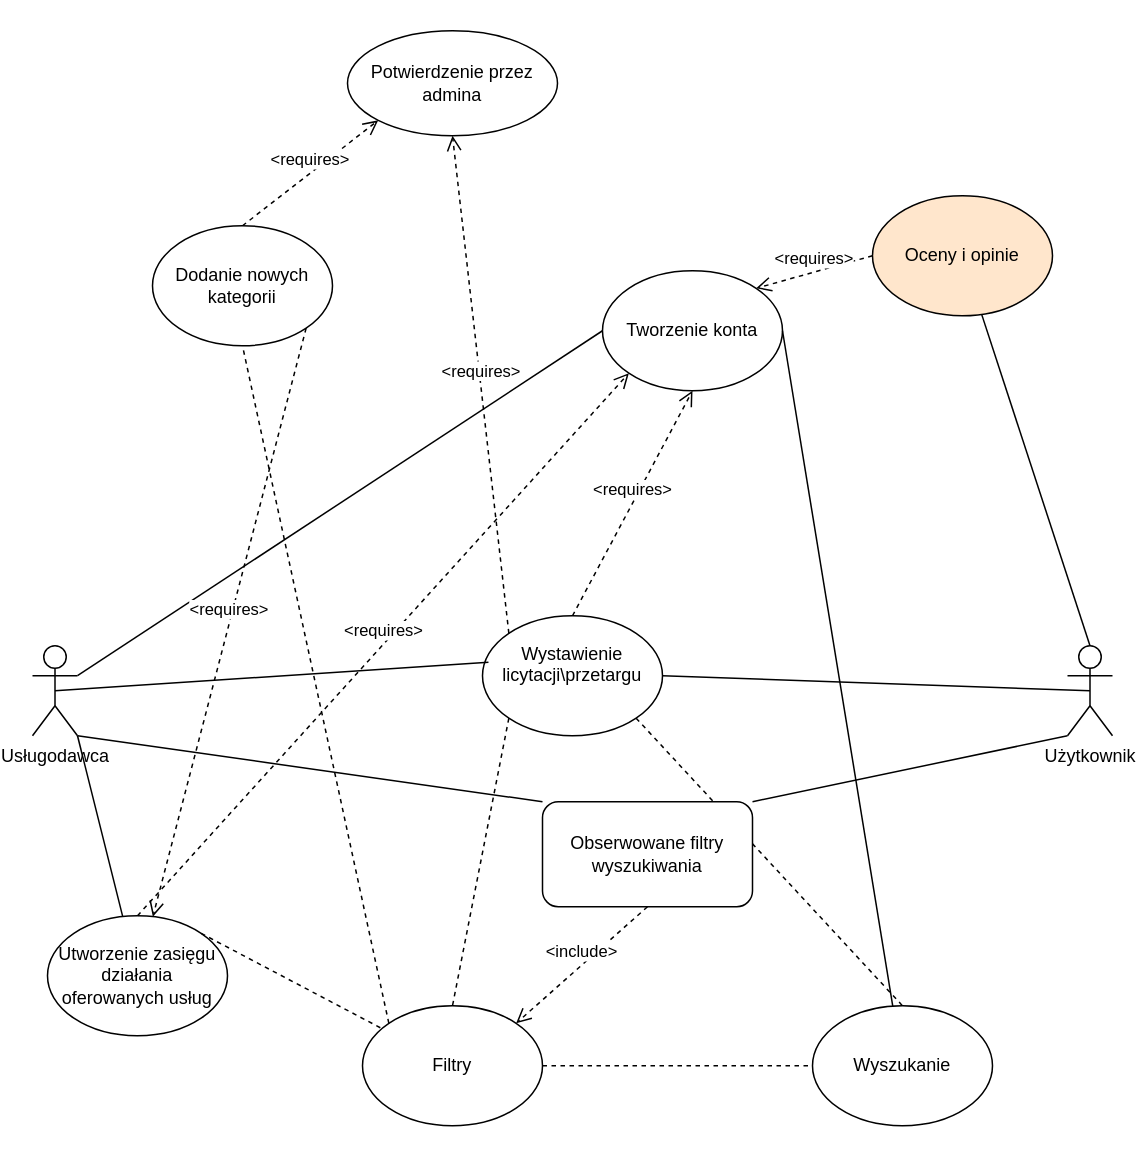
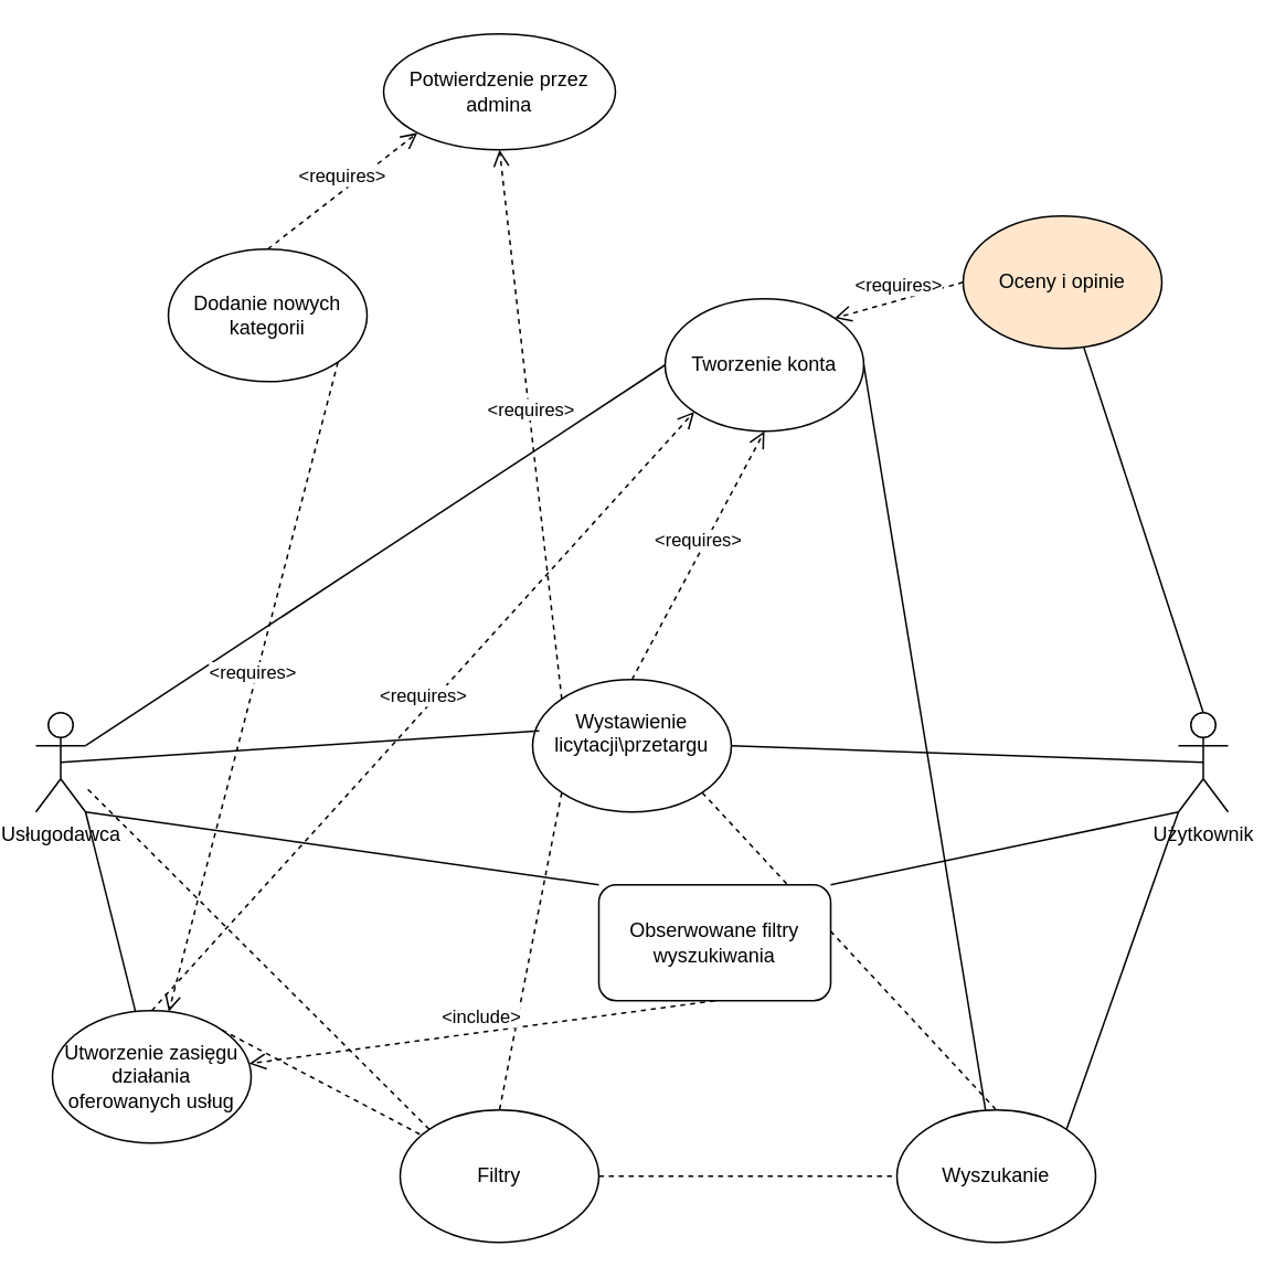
  <mxCell id="0" />
  <mxCell id="1" parent="0" />
  <mxCell id="2" value="Usługodawca" style="shape=umlActor;verticalLabelPosition=bottom;labelBackgroundColor=#ffffff;verticalAlign=top;html=1;outlineConnect=0;" parent="1" vertex="1"><mxGeometry x="20" y="430" width="30" height="60" as="geometry" /></mxCell>
  <mxCell id="3" value="Tworzenie konta" style="ellipse;whiteSpace=wrap;html=1;" parent="1" vertex="1"><mxGeometry x="400" y="180" width="120" height="80" as="geometry" /></mxCell>
  <mxCell id="4" value="Dodanie nowych kategorii" style="ellipse;whiteSpace=wrap;html=1;" parent="1" vertex="1"><mxGeometry x="100" y="150" width="120" height="80" as="geometry" /></mxCell>
  <mxCell id="5" value="Utworzenie zasięgu działania oferowanych usług" style="ellipse;whiteSpace=wrap;html=1;" parent="1" vertex="1"><mxGeometry x="30" y="610" width="120" height="80" as="geometry" /></mxCell>
  <mxCell id="6" value="Użytkownik" style="shape=umlActor;verticalLabelPosition=bottom;labelBackgroundColor=#ffffff;verticalAlign=top;html=1;outlineConnect=0;" parent="1" vertex="1"><mxGeometry x="710" y="430" width="30" height="60" as="geometry" /></mxCell>
  <mxCell id="7" value="Oceny i opinie" style="ellipse;whiteSpace=wrap;html=1;fillColor=#ffe6cc;" parent="1" vertex="1"><mxGeometry x="580" y="130" width="120" height="80" as="geometry" /></mxCell>
  <mxCell id="8" style="edgeStyle=orthogonalEdgeStyle;rounded=0;orthogonalLoop=1;jettySize=auto;html=1;exitX=0.5;exitY=1;exitDx=0;exitDy=0;" edge="1" parent="1" source="9"><mxGeometry relative="1" as="geometry"><mxPoint x="600" y="750" as="targetPoint" /></mxGeometry></mxCell>
  <mxCell id="9" value="Wyszukanie" style="ellipse;whiteSpace=wrap;html=1;" parent="1" vertex="1"><mxGeometry x="540" y="670" width="120" height="80" as="geometry" /></mxCell>
  <mxCell id="10" value="" style="endArrow=none;html=1;entryX=1;entryY=1;entryDx=0;entryDy=0;entryPerimeter=0;" edge="1" parent="1" source="5" target="2"><mxGeometry width="50" height="50" relative="1" as="geometry"><mxPoint x="0" y="800" as="sourcePoint" /><mxPoint x="50" y="750" as="targetPoint" /></mxGeometry></mxCell>
+ <mxCell id="11" value="" style="endArrow=none;html=1;entryX=0;entryY=1;entryDx=0;entryDy=0;entryPerimeter=0;exitX=1;exitY=0;exitDx=0;exitDy=0;" edge="1" parent="1" source="9" target="6"><mxGeometry width="50" height="50" relative="1" as="geometry"><mxPoint x="620" y="530" as="sourcePoint" /><mxPoint x="670" y="440" as="targetPoint" /></mxGeometry></mxCell>
  <mxCell id="12" value="" style="endArrow=none;html=1;entryX=0.5;entryY=0;entryDx=0;entryDy=0;entryPerimeter=0;" edge="1" parent="1" source="7" target="6"><mxGeometry width="50" height="50" relative="1" as="geometry"><mxPoint x="0" y="800" as="sourcePoint" /><mxPoint x="50" y="750" as="targetPoint" /></mxGeometry></mxCell>
  <mxCell id="13" value="" style="endArrow=none;html=1;entryX=1;entryY=0.333;entryDx=0;entryDy=0;entryPerimeter=0;exitX=0;exitY=0.5;exitDx=0;exitDy=0;" edge="1" parent="1" source="3" target="2"><mxGeometry width="50" height="50" relative="1" as="geometry"><mxPoint x="0" y="800" as="sourcePoint" /><mxPoint x="50" y="750" as="targetPoint" /></mxGeometry></mxCell>
  <mxCell id="14" value="" style="endArrow=none;html=1;exitX=1;exitY=0.5;exitDx=0;exitDy=0;" edge="1" parent="1" source="3" target="9"><mxGeometry width="50" height="50" relative="1" as="geometry"><mxPoint x="0" y="800" as="sourcePoint" /><mxPoint x="50" y="750" as="targetPoint" /></mxGeometry></mxCell>
  <mxCell id="15" value="&amp;lt;requires&amp;gt;" style="html=1;verticalAlign=bottom;endArrow=open;dashed=1;endSize=8;exitX=1;exitY=1;exitDx=0;exitDy=0;" edge="1" parent="1" source="4" target="5"><mxGeometry relative="1" as="geometry"><mxPoint x="80" y="700" as="sourcePoint" /><mxPoint x="0" y="700" as="targetPoint" /></mxGeometry></mxCell>
  <mxCell id="16" value="&lt;div&gt;Wystawienie &lt;br&gt;&lt;/div&gt;&lt;div&gt;licytacji\przetargu&lt;/div&gt;&lt;div&gt;&lt;br&gt;&lt;/div&gt;" style="ellipse;whiteSpace=wrap;html=1;" vertex="1" parent="1"><mxGeometry x="320" y="410" width="120" height="80" as="geometry" /></mxCell>
  <mxCell id="17" value="&amp;lt;requires&amp;gt;" style="html=1;verticalAlign=bottom;endArrow=open;dashed=1;endSize=8;exitX=0.5;exitY=0;exitDx=0;exitDy=0;entryX=0;entryY=1;entryDx=0;entryDy=0;" edge="1" parent="1" source="5" target="3"><mxGeometry relative="1" as="geometry"><mxPoint x="80" y="730" as="sourcePoint" /><mxPoint x="0" y="730" as="targetPoint" /></mxGeometry></mxCell>
  <mxCell id="18" value="" style="endArrow=none;html=1;entryX=0.033;entryY=0.388;entryDx=0;entryDy=0;entryPerimeter=0;exitX=0.5;exitY=0.5;exitDx=0;exitDy=0;exitPerimeter=0;" edge="1" parent="1" source="2" target="16"><mxGeometry width="50" height="50" relative="1" as="geometry"><mxPoint x="0" y="830" as="sourcePoint" /><mxPoint x="50" y="780" as="targetPoint" /></mxGeometry></mxCell>
  <mxCell id="19" value="" style="endArrow=none;html=1;entryX=0.5;entryY=0.5;entryDx=0;entryDy=0;entryPerimeter=0;exitX=1;exitY=0.5;exitDx=0;exitDy=0;" edge="1" parent="1" source="16" target="6"><mxGeometry width="50" height="50" relative="1" as="geometry"><mxPoint x="0" y="830" as="sourcePoint" /><mxPoint x="50" y="780" as="targetPoint" /></mxGeometry></mxCell>
  <mxCell id="20" value="" style="endArrow=none;dashed=1;html=1;entryX=0.5;entryY=0;entryDx=0;entryDy=0;exitX=1;exitY=1;exitDx=0;exitDy=0;" edge="1" parent="1" source="16" target="9"><mxGeometry width="50" height="50" relative="1" as="geometry"><mxPoint x="0" y="800" as="sourcePoint" /><mxPoint x="50" y="750" as="targetPoint" /></mxGeometry></mxCell>
  <mxCell id="21" value="Filtry" style="ellipse;whiteSpace=wrap;html=1;" vertex="1" parent="1"><mxGeometry x="240" y="670" width="120" height="80" as="geometry" /></mxCell>
  <mxCell id="22" value="" style="endArrow=none;dashed=1;html=1;exitX=1;exitY=0;exitDx=0;exitDy=0;" edge="1" parent="1" source="5" target="21"><mxGeometry width="50" height="50" relative="1" as="geometry"><mxPoint x="0" y="830" as="sourcePoint" /><mxPoint x="50" y="780" as="targetPoint" /></mxGeometry></mxCell>
  <mxCell id="23" value="" style="endArrow=none;dashed=1;html=1;entryX=0.5;entryY=0;entryDx=0;entryDy=0;exitX=0;exitY=1;exitDx=0;exitDy=0;" edge="1" parent="1" source="16" target="21"><mxGeometry width="50" height="50" relative="1" as="geometry"><mxPoint x="0" y="830" as="sourcePoint" /><mxPoint x="50" y="780" as="targetPoint" /></mxGeometry></mxCell>
  <mxCell id="24" value="" style="endArrow=none;dashed=1;html=1;entryX=0;entryY=0.5;entryDx=0;entryDy=0;exitX=1;exitY=0.5;exitDx=0;exitDy=0;" edge="1" parent="1" source="21" target="9"><mxGeometry width="50" height="50" relative="1" as="geometry"><mxPoint x="0" y="880" as="sourcePoint" /><mxPoint x="50" y="830" as="targetPoint" /></mxGeometry></mxCell>
- <mxCell id="25" value="" style="endArrow=none;dashed=1;html=1;entryX=0.5;entryY=1;entryDx=0;entryDy=0;exitX=0;exitY=0;exitDx=0;exitDy=0;" edge="1" parent="1" source="21" target="4"><mxGeometry width="50" height="50" relative="1" as="geometry"><mxPoint x="0" y="880" as="sourcePoint" /><mxPoint x="50" y="830" as="targetPoint" /></mxGeometry></mxCell>
+ <mxCell id="25" value="" style="endArrow=none;dashed=1;html=1;exitX=0;exitY=0;exitDx=0;exitDy=0;" edge="1" parent="1" source="21" target="2"><mxGeometry width="50" height="50" relative="1" as="geometry"><mxPoint x="0" y="880" as="sourcePoint" /><mxPoint x="50" y="830" as="targetPoint" /></mxGeometry></mxCell>
  <mxCell id="26" value="&amp;lt;requires&amp;gt;" style="html=1;verticalAlign=bottom;endArrow=open;dashed=1;endSize=8;entryX=0.5;entryY=1;entryDx=0;entryDy=0;exitX=0.5;exitY=0;exitDx=0;exitDy=0;" edge="1" parent="1" source="16" target="3"><mxGeometry relative="1" as="geometry"><mxPoint x="80" y="830" as="sourcePoint" /><mxPoint x="0" y="830" as="targetPoint" /></mxGeometry></mxCell>
  <mxCell id="27" value="&amp;lt;requires&amp;gt;" style="html=1;verticalAlign=bottom;endArrow=open;dashed=1;endSize=8;entryX=1;entryY=0;entryDx=0;entryDy=0;exitX=0;exitY=0.5;exitDx=0;exitDy=0;" edge="1" parent="1" source="7" target="3"><mxGeometry relative="1" as="geometry"><mxPoint x="80" y="830" as="sourcePoint" /><mxPoint x="0" y="830" as="targetPoint" /></mxGeometry></mxCell>
  <mxCell id="28" value="Potwierdzenie przez admina" style="ellipse;whiteSpace=wrap;html=1;" vertex="1" parent="1"><mxGeometry x="230" y="20" width="140" height="70" as="geometry" /></mxCell>
  <mxCell id="29" value="&amp;lt;requires&amp;gt;" style="html=1;verticalAlign=bottom;endArrow=open;dashed=1;endSize=8;entryX=0;entryY=1;entryDx=0;entryDy=0;exitX=0.5;exitY=0;exitDx=0;exitDy=0;" edge="1" parent="1" source="4" target="28"><mxGeometry relative="1" as="geometry"><mxPoint x="290" y="130" as="sourcePoint" /><mxPoint x="210" y="130" as="targetPoint" /></mxGeometry></mxCell>
  <mxCell id="30" value="&amp;lt;requires&amp;gt;" style="html=1;verticalAlign=bottom;endArrow=open;dashed=1;endSize=8;entryX=0.5;entryY=1;entryDx=0;entryDy=0;exitX=0;exitY=0;exitDx=0;exitDy=0;" edge="1" parent="1" source="16" target="28"><mxGeometry relative="1" as="geometry"><mxPoint x="170" y="160" as="sourcePoint" /><mxPoint x="260.503" y="89.749" as="targetPoint" /></mxGeometry></mxCell>
  <mxCell id="31" value="Obserwowane filtry wyszukiwania" style="whiteSpace=wrap;html=1;rounded=1;" vertex="1" parent="1"><mxGeometry x="360" y="534" width="140" height="70" as="geometry" /></mxCell>
  <mxCell id="32" value="" style="endArrow=none;html=1;entryX=1;entryY=1;entryDx=0;entryDy=0;entryPerimeter=0;exitX=0;exitY=0;exitDx=0;exitDy=0;" edge="1" parent="1" source="31" target="2"><mxGeometry width="50" height="50" relative="1" as="geometry"><mxPoint x="0" y="830" as="sourcePoint" /><mxPoint x="50" y="780" as="targetPoint" /></mxGeometry></mxCell>
  <mxCell id="33" value="" style="endArrow=none;html=1;entryX=1;entryY=0;entryDx=0;entryDy=0;" edge="1" parent="1" target="31"><mxGeometry width="50" height="50" relative="1" as="geometry"><mxPoint x="710" y="490" as="sourcePoint" /><mxPoint x="50" y="780" as="targetPoint" /></mxGeometry></mxCell>
- <mxCell id="34" value="&amp;lt;include&amp;gt;" style="html=1;verticalAlign=bottom;endArrow=open;dashed=1;endSize=8;exitX=0.5;exitY=1;exitDx=0;exitDy=0;entryX=1;entryY=0;entryDx=0;entryDy=0;" edge="1" parent="1" source="31" target="21"><mxGeometry relative="1" as="geometry"><mxPoint x="80" y="780" as="sourcePoint" /><mxPoint x="0" y="780" as="targetPoint" /></mxGeometry></mxCell>
+ <mxCell id="34" value="&amp;lt;include&amp;gt;" style="html=1;verticalAlign=bottom;endArrow=open;dashed=1;endSize=8;exitX=0.5;exitY=1;exitDx=0;exitDy=0;" edge="1" parent="1" source="31" target="5"><mxGeometry relative="1" as="geometry"><mxPoint x="80" y="780" as="sourcePoint" /><mxPoint x="0" y="780" as="targetPoint" /></mxGeometry></mxCell>
